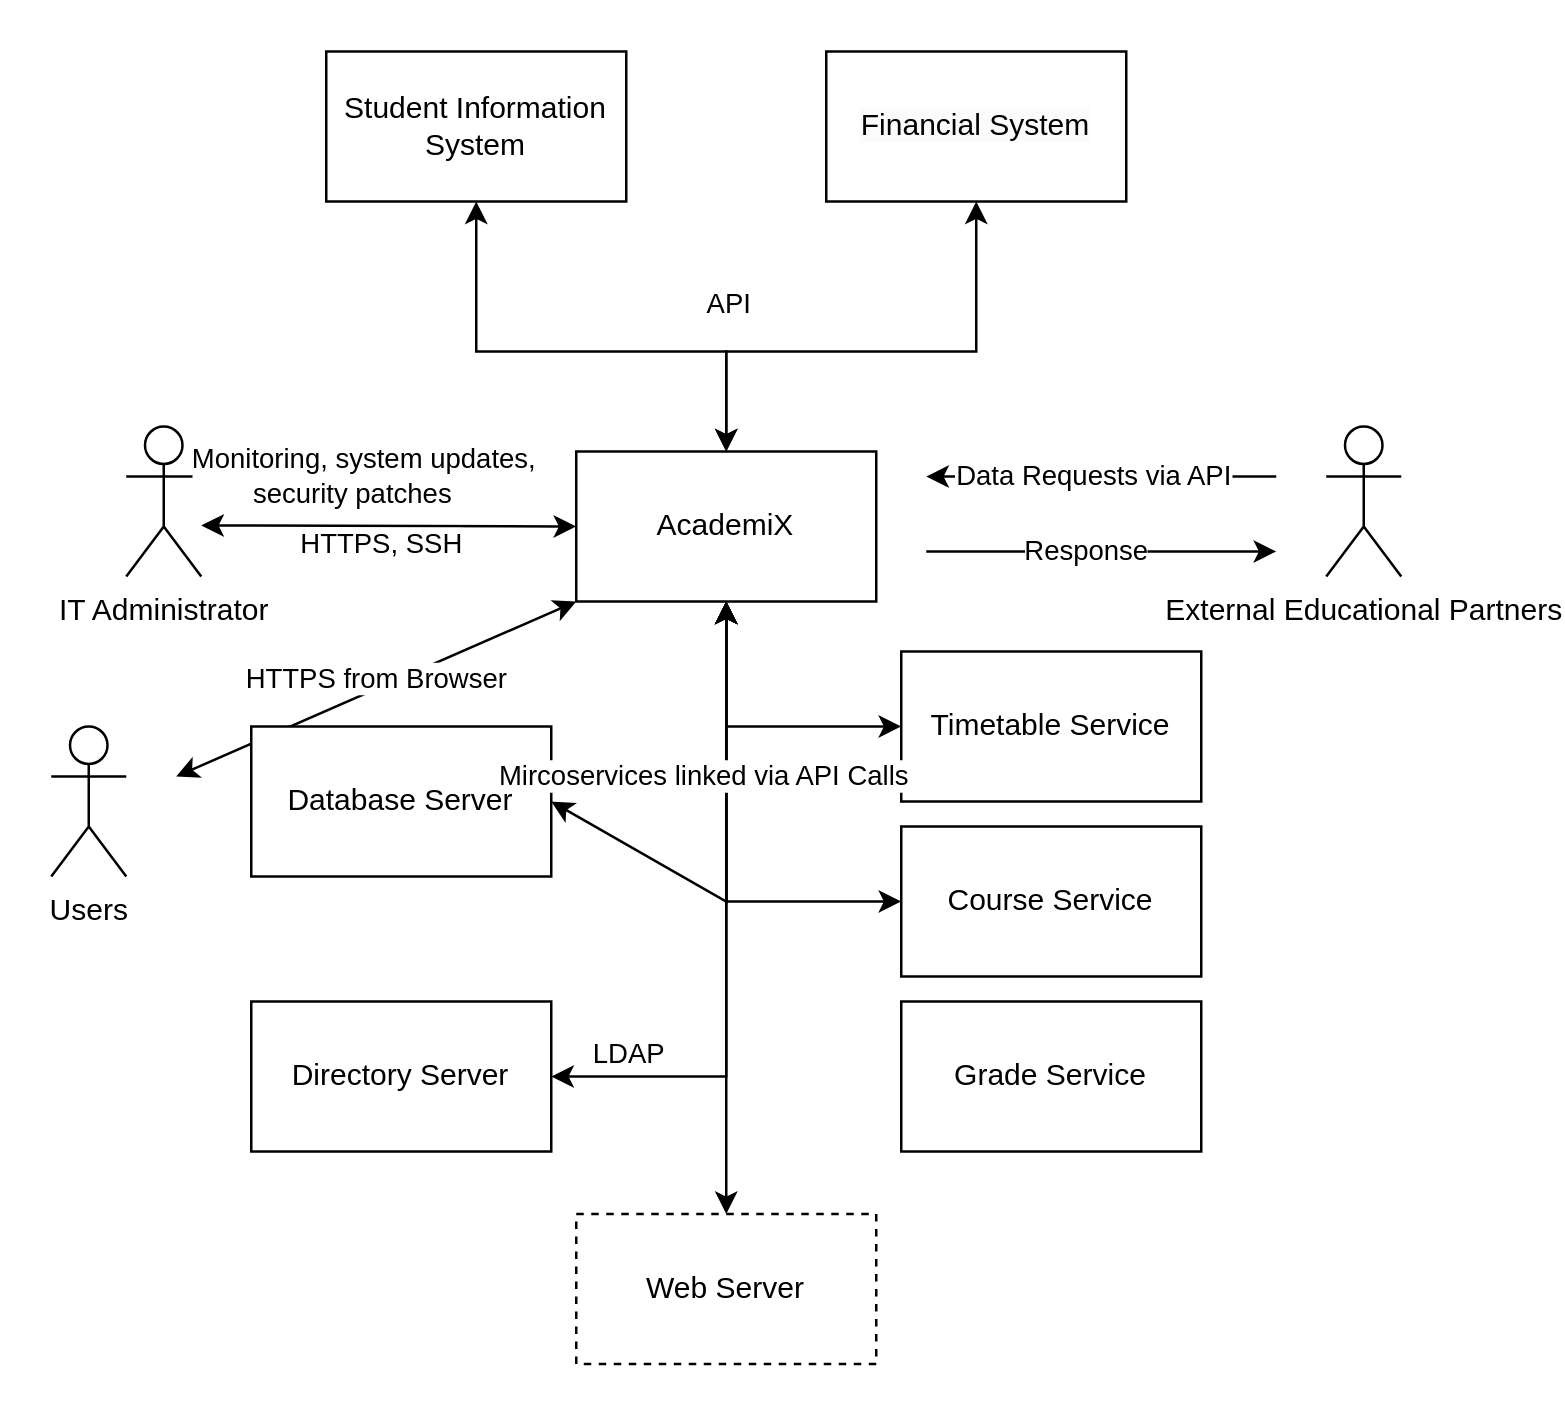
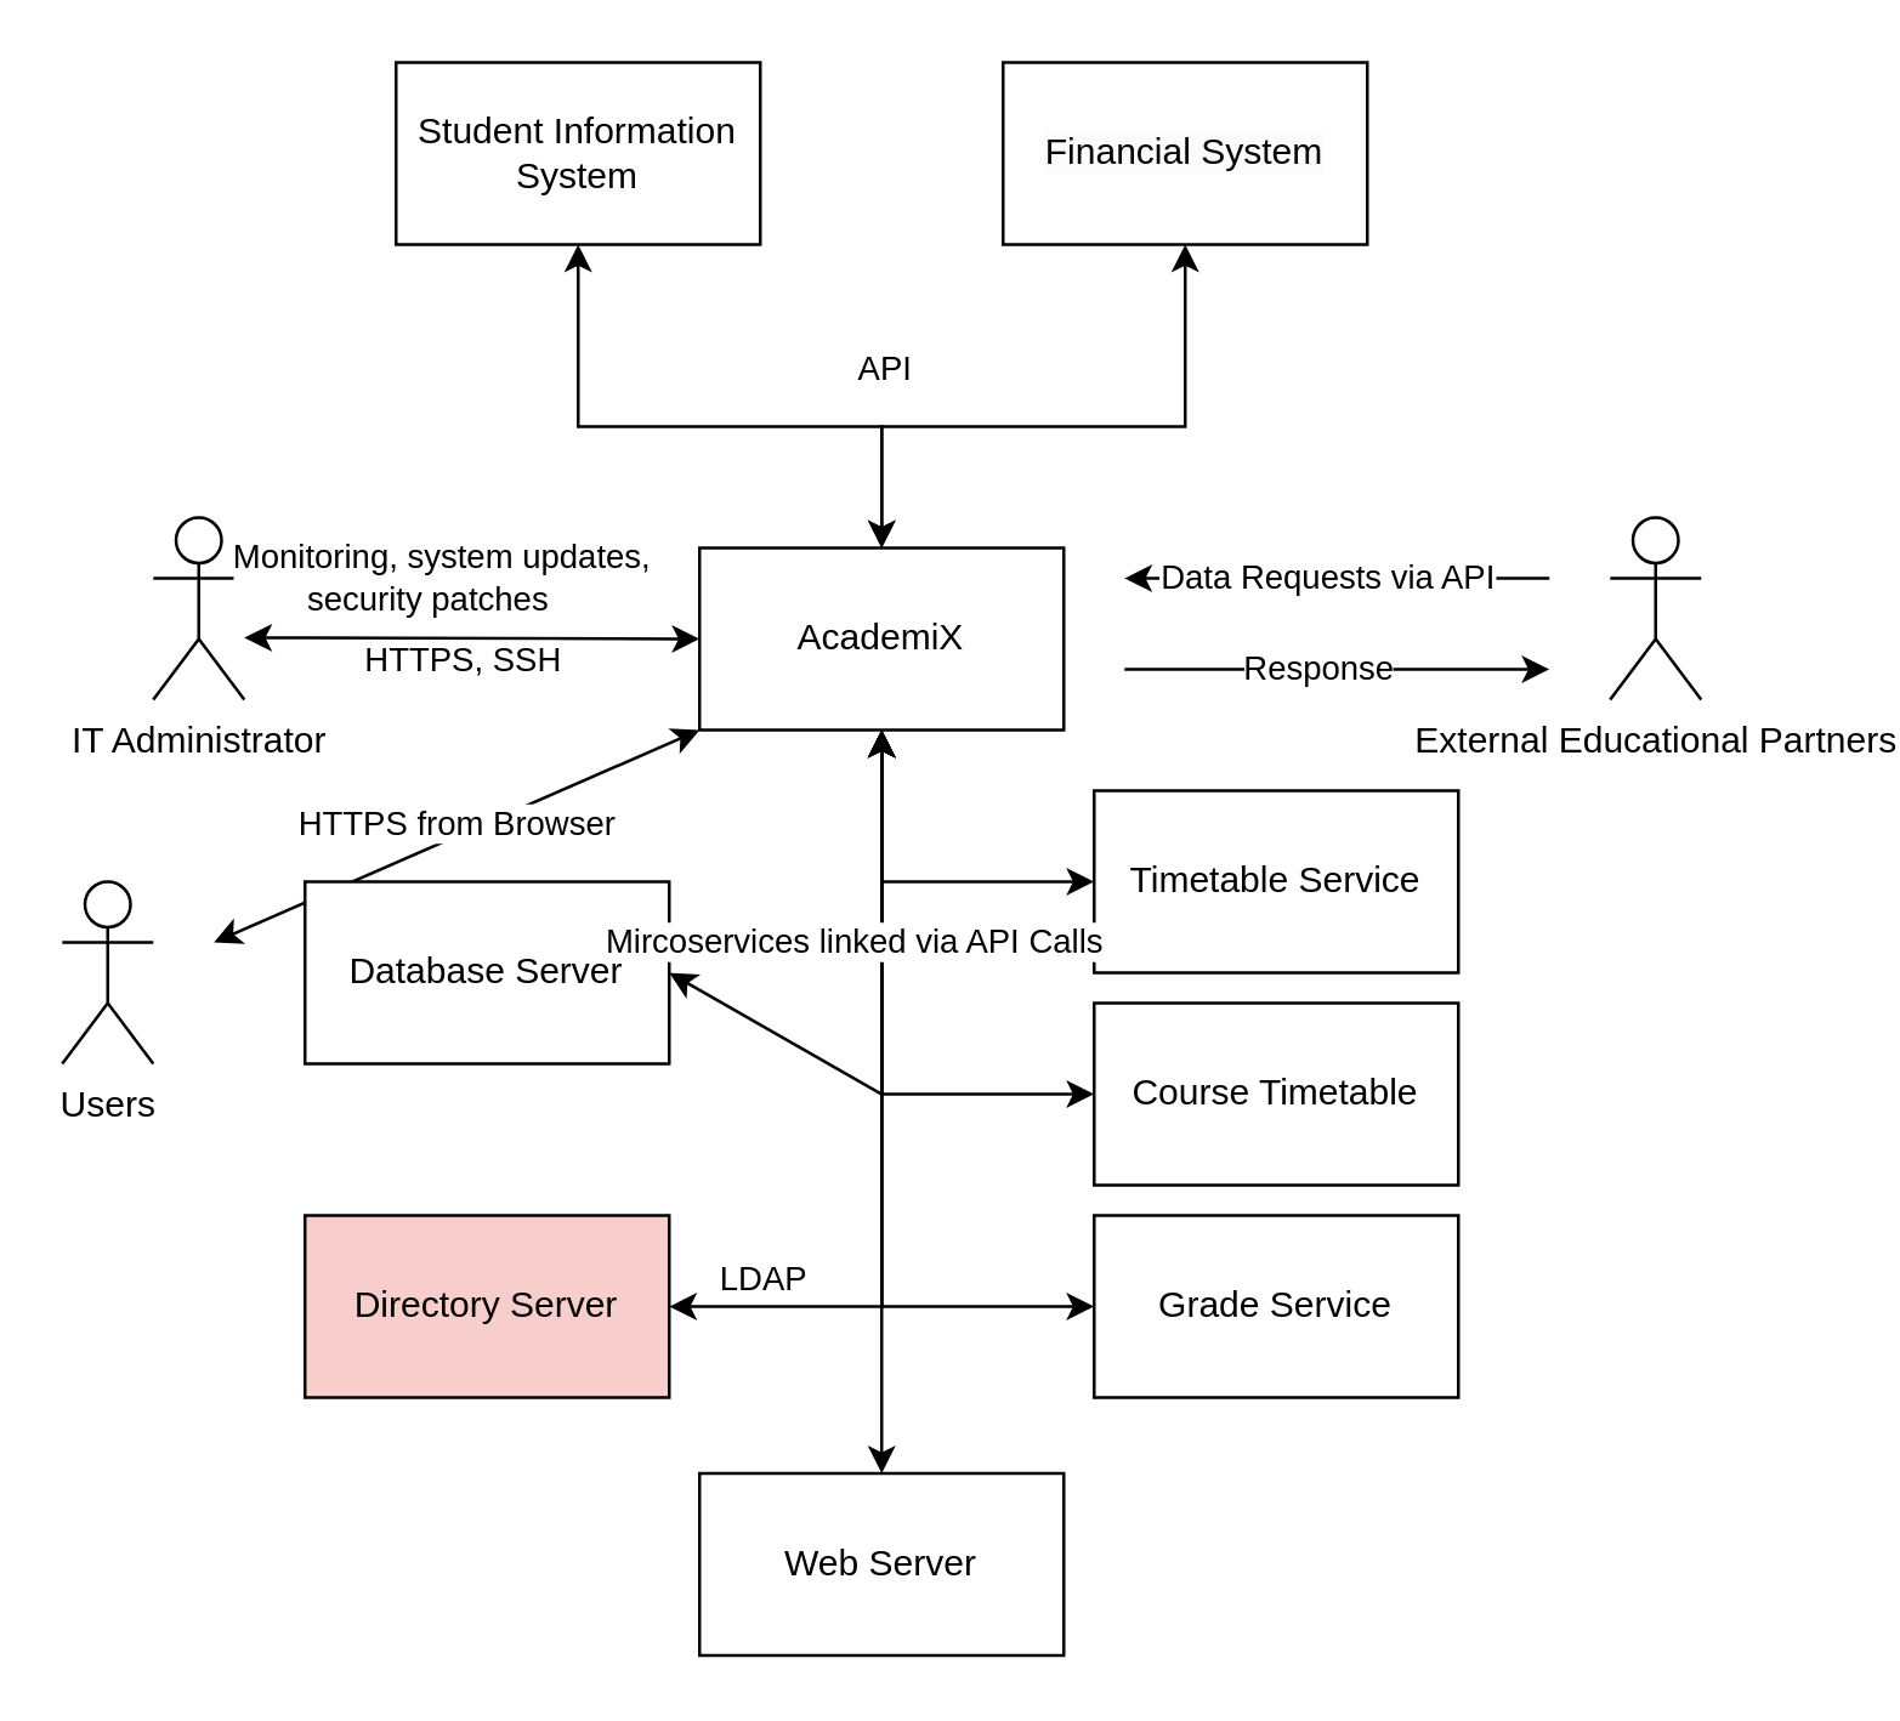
  <mxCell id="0" />
  <mxCell id="1" parent="0" />
  <mxCell id="2" value="Users" style="shape=umlActor;verticalLabelPosition=bottom;verticalAlign=top;html=1;outlineConnect=0;" parent="1" vertex="1"><mxGeometry x="20" y="290" width="30" height="60" as="geometry" /></mxCell>
  <mxCell id="3" value="IT Administrator" style="shape=umlActor;verticalLabelPosition=bottom;verticalAlign=top;html=1;outlineConnect=0;" parent="1" vertex="1"><mxGeometry x="50" y="170" width="30" height="60" as="geometry" /></mxCell>
  <mxCell id="4" value="AcademiX" style="rounded=0;whiteSpace=wrap;html=1;" vertex="1" parent="1"><mxGeometry x="230" y="180" width="120" height="60" as="geometry" /></mxCell>
  <mxCell id="5" value="&lt;span style=&quot;color: rgb(0, 0, 0); font-family: Helvetica; font-size: 12px; font-style: normal; font-variant-ligatures: normal; font-variant-caps: normal; letter-spacing: normal; orphans: 2; text-align: center; text-indent: 0px; text-transform: none; widows: 2; word-spacing: 0px; -webkit-text-stroke-width: 0px; background-color: rgb(251, 251, 251); text-decoration-thickness: initial; text-decoration-style: initial; text-decoration-color: initial; float: none; display: inline !important;&quot;&gt;Financial System&lt;/span&gt;" style="rounded=0;whiteSpace=wrap;html=1;" vertex="1" parent="1"><mxGeometry x="330" y="20" width="120" height="60" as="geometry" /></mxCell>
  <mxCell id="6" value="Student Information System" style="rounded=0;whiteSpace=wrap;html=1;" vertex="1" parent="1"><mxGeometry x="130" y="20" width="120" height="60" as="geometry" /></mxCell>
  <mxCell id="7" value="External Educational Partners" style="shape=umlActor;verticalLabelPosition=bottom;verticalAlign=top;html=1;outlineConnect=0;" vertex="1" parent="1"><mxGeometry x="530" y="170" width="30" height="60" as="geometry" /></mxCell>
  <mxCell id="8" value="" style="endArrow=classic;html=1;rounded=0;" edge="1" parent="1"><mxGeometry width="50" height="50" relative="1" as="geometry"><mxPoint x="510" y="190" as="sourcePoint" /><mxPoint x="370" y="190" as="targetPoint" /></mxGeometry></mxCell>
  <mxCell id="9" value="Data Requests via API" style="edgeLabel;html=1;align=center;verticalAlign=middle;resizable=0;points=[];" vertex="1" connectable="0" parent="8"><mxGeometry x="0.062" y="-1" relative="1" as="geometry"><mxPoint as="offset" /></mxGeometry></mxCell>
  <mxCell id="10" value="" style="endArrow=classic;html=1;rounded=0;" edge="1" parent="1"><mxGeometry width="50" height="50" relative="1" as="geometry"><mxPoint x="370" y="220" as="sourcePoint" /><mxPoint x="510" y="220" as="targetPoint" /></mxGeometry></mxCell>
  <mxCell id="11" value="Response" style="edgeLabel;html=1;align=center;verticalAlign=middle;resizable=0;points=[];" vertex="1" connectable="0" parent="10"><mxGeometry x="-0.095" y="1" relative="1" as="geometry"><mxPoint as="offset" /></mxGeometry></mxCell>
  <mxCell id="12" value="" style="endArrow=classic;startArrow=classic;html=1;rounded=0;entryX=0.5;entryY=1;entryDx=0;entryDy=0;exitX=0.5;exitY=0;exitDx=0;exitDy=0;" edge="1" parent="1" source="4" target="6"><mxGeometry width="50" height="50" relative="1" as="geometry"><mxPoint x="270" y="300" as="sourcePoint" /><mxPoint x="320" y="250" as="targetPoint" /><Array as="points"><mxPoint x="290" y="140" /><mxPoint x="190" y="140" /></Array></mxGeometry></mxCell>
  <mxCell id="13" value="API" style="edgeLabel;html=1;align=center;verticalAlign=middle;resizable=0;points=[];" vertex="1" connectable="0" parent="12"><mxGeometry x="-0.433" y="1" relative="1" as="geometry"><mxPoint x="17" y="-21" as="offset" /></mxGeometry></mxCell>
  <mxCell id="14" value="" style="endArrow=classic;startArrow=classic;html=1;rounded=0;entryX=0.5;entryY=1;entryDx=0;entryDy=0;exitX=0.5;exitY=0;exitDx=0;exitDy=0;" edge="1" parent="1" source="4" target="5"><mxGeometry width="50" height="50" relative="1" as="geometry"><mxPoint x="270" y="300" as="sourcePoint" /><mxPoint x="320" y="250" as="targetPoint" /><Array as="points"><mxPoint x="290" y="140" /><mxPoint x="390" y="140" /></Array></mxGeometry></mxCell>
  <mxCell id="15" value="" style="endArrow=classic;startArrow=classic;html=1;rounded=0;entryX=0;entryY=0.5;entryDx=0;entryDy=0;" edge="1" parent="1" target="4"><mxGeometry width="50" height="50" relative="1" as="geometry"><mxPoint x="80" y="209.58" as="sourcePoint" /><mxPoint x="210" y="220" as="targetPoint" /></mxGeometry></mxCell>
  <mxCell id="16" value="Monitoring, system updates,&lt;br&gt;security patches&amp;nbsp; &amp;nbsp;" style="edgeLabel;html=1;align=center;verticalAlign=middle;resizable=0;points=[];" vertex="1" connectable="0" parent="15"><mxGeometry x="-0.05" relative="1" as="geometry"><mxPoint x="-6" y="-20" as="offset" /></mxGeometry></mxCell>
  <mxCell id="17" value="Text" style="edgeLabel;html=1;align=center;verticalAlign=middle;resizable=0;points=[];" vertex="1" connectable="0" parent="15"><mxGeometry x="-0.1" y="-8" relative="1" as="geometry"><mxPoint as="offset" /></mxGeometry></mxCell>
  <mxCell id="18" value="HTTPS, SSH" style="edgeLabel;html=1;align=center;verticalAlign=middle;resizable=0;points=[];" vertex="1" connectable="0" parent="15"><mxGeometry x="-0.044" y="-7" relative="1" as="geometry"><mxPoint as="offset" /></mxGeometry></mxCell>
  <mxCell id="19" value="" style="endArrow=classic;startArrow=classic;html=1;rounded=0;entryX=0;entryY=1;entryDx=0;entryDy=0;" edge="1" parent="1" target="4"><mxGeometry width="50" height="50" relative="1" as="geometry"><mxPoint x="70" y="310" as="sourcePoint" /><mxPoint x="290" y="240" as="targetPoint" /></mxGeometry></mxCell>
  <mxCell id="20" value="HTTPS from Browser" style="edgeLabel;html=1;align=center;verticalAlign=middle;resizable=0;points=[];" vertex="1" connectable="0" parent="19"><mxGeometry x="-0.15" y="-3" relative="1" as="geometry"><mxPoint x="11" y="-13" as="offset" /></mxGeometry></mxCell>
  <mxCell id="21" value="Timetable Service" style="rounded=0;whiteSpace=wrap;html=1;" vertex="1" parent="1"><mxGeometry x="360" y="260" width="120" height="60" as="geometry" /></mxCell>
- <mxCell id="22" value="Course Service" style="rounded=0;whiteSpace=wrap;html=1;" vertex="1" parent="1"><mxGeometry x="360" y="330" width="120" height="60" as="geometry" /></mxCell>
+ <mxCell id="22" value="Course Timetable" style="rounded=0;whiteSpace=wrap;html=1;" vertex="1" parent="1"><mxGeometry x="360" y="330" width="120" height="60" as="geometry" /></mxCell>
  <mxCell id="23" value="Grade Service" style="rounded=0;whiteSpace=wrap;html=1;" vertex="1" parent="1"><mxGeometry x="360" y="400" width="120" height="60" as="geometry" /></mxCell>
+ <mxCell id="24" value="" style="endArrow=classic;startArrow=classic;html=1;rounded=0;entryX=0.5;entryY=1;entryDx=0;entryDy=0;exitX=0;exitY=0.5;exitDx=0;exitDy=0;" edge="1" parent="1" source="23" target="4"><mxGeometry width="50" height="50" relative="1" as="geometry"><mxPoint x="270" y="300" as="sourcePoint" /><mxPoint x="320" y="250" as="targetPoint" /><Array as="points"><mxPoint x="290" y="430" /></Array></mxGeometry></mxCell>
  <mxCell id="25" value="" style="endArrow=classic;startArrow=classic;html=1;rounded=0;entryX=0;entryY=0.5;entryDx=0;entryDy=0;exitX=0.5;exitY=1;exitDx=0;exitDy=0;" edge="1" parent="1" source="4" target="22"><mxGeometry width="50" height="50" relative="1" as="geometry"><mxPoint x="270" y="300" as="sourcePoint" /><mxPoint x="320" y="250" as="targetPoint" /><Array as="points"><mxPoint x="290" y="360" /></Array></mxGeometry></mxCell>
  <mxCell id="26" value="" style="endArrow=classic;startArrow=classic;html=1;rounded=0;entryX=0;entryY=0.5;entryDx=0;entryDy=0;exitX=0.5;exitY=1;exitDx=0;exitDy=0;" edge="1" parent="1" source="4" target="21"><mxGeometry width="50" height="50" relative="1" as="geometry"><mxPoint x="270" y="300" as="sourcePoint" /><mxPoint x="320" y="250" as="targetPoint" /><Array as="points"><mxPoint x="290" y="290" /></Array></mxGeometry></mxCell>
  <mxCell id="27" value="Database Server" style="rounded=0;whiteSpace=wrap;html=1;" vertex="1" parent="1"><mxGeometry x="100" y="290" width="120" height="60" as="geometry" /></mxCell>
- <mxCell id="28" value="Directory Server" style="rounded=0;whiteSpace=wrap;html=1;" vertex="1" parent="1"><mxGeometry x="100" y="400" width="120" height="60" as="geometry" /></mxCell>
- <mxCell id="29" value="Web Server" style="rounded=0;whiteSpace=wrap;html=1;dashed=1;" vertex="1" parent="1"><mxGeometry x="230" y="485" width="120" height="60" as="geometry" /></mxCell>
+ <mxCell id="28" value="Directory Server" style="rounded=0;whiteSpace=wrap;html=1;fillColor=#f8cecc;" vertex="1" parent="1"><mxGeometry x="100" y="400" width="120" height="60" as="geometry" /></mxCell>
+ <mxCell id="29" value="Web Server" style="rounded=0;whiteSpace=wrap;html=1;" vertex="1" parent="1"><mxGeometry x="230" y="485" width="120" height="60" as="geometry" /></mxCell>
  <mxCell id="30" value="" style="endArrow=classic;startArrow=classic;html=1;rounded=0;entryX=0.5;entryY=1;entryDx=0;entryDy=0;exitX=1;exitY=0.5;exitDx=0;exitDy=0;" edge="1" parent="1" source="27" target="4"><mxGeometry width="50" height="50" relative="1" as="geometry"><mxPoint x="270" y="300" as="sourcePoint" /><mxPoint x="320" y="250" as="targetPoint" /><Array as="points"><mxPoint x="290" y="360" /></Array></mxGeometry></mxCell>
  <mxCell id="31" value="" style="endArrow=classic;startArrow=classic;html=1;rounded=0;entryX=0.5;entryY=1;entryDx=0;entryDy=0;exitX=1;exitY=0.5;exitDx=0;exitDy=0;" edge="1" parent="1" source="28" target="4"><mxGeometry width="50" height="50" relative="1" as="geometry"><mxPoint x="270" y="300" as="sourcePoint" /><mxPoint x="320" y="250" as="targetPoint" /><Array as="points"><mxPoint x="290" y="430" /></Array></mxGeometry></mxCell>
  <mxCell id="32" value="LDAP" style="edgeLabel;html=1;align=center;verticalAlign=middle;resizable=0;points=[];" vertex="1" connectable="0" parent="31"><mxGeometry x="-0.66" y="-3" relative="1" as="geometry"><mxPoint x="-14" y="-13" as="offset" /></mxGeometry></mxCell>
  <mxCell id="33" value="" style="endArrow=classic;startArrow=classic;html=1;rounded=0;entryX=0.5;entryY=1;entryDx=0;entryDy=0;exitX=0.5;exitY=0;exitDx=0;exitDy=0;" edge="1" parent="1" source="29" target="4"><mxGeometry width="50" height="50" relative="1" as="geometry"><mxPoint x="270" y="300" as="sourcePoint" /><mxPoint x="320" y="250" as="targetPoint" /></mxGeometry></mxCell>
  <mxCell id="34" value="Mircoservices linked via API Calls" style="edgeLabel;html=1;align=center;verticalAlign=middle;resizable=0;points=[];" vertex="1" connectable="0" parent="33"><mxGeometry x="0.744" relative="1" as="geometry"><mxPoint x="-10" y="38" as="offset" /></mxGeometry></mxCell>
